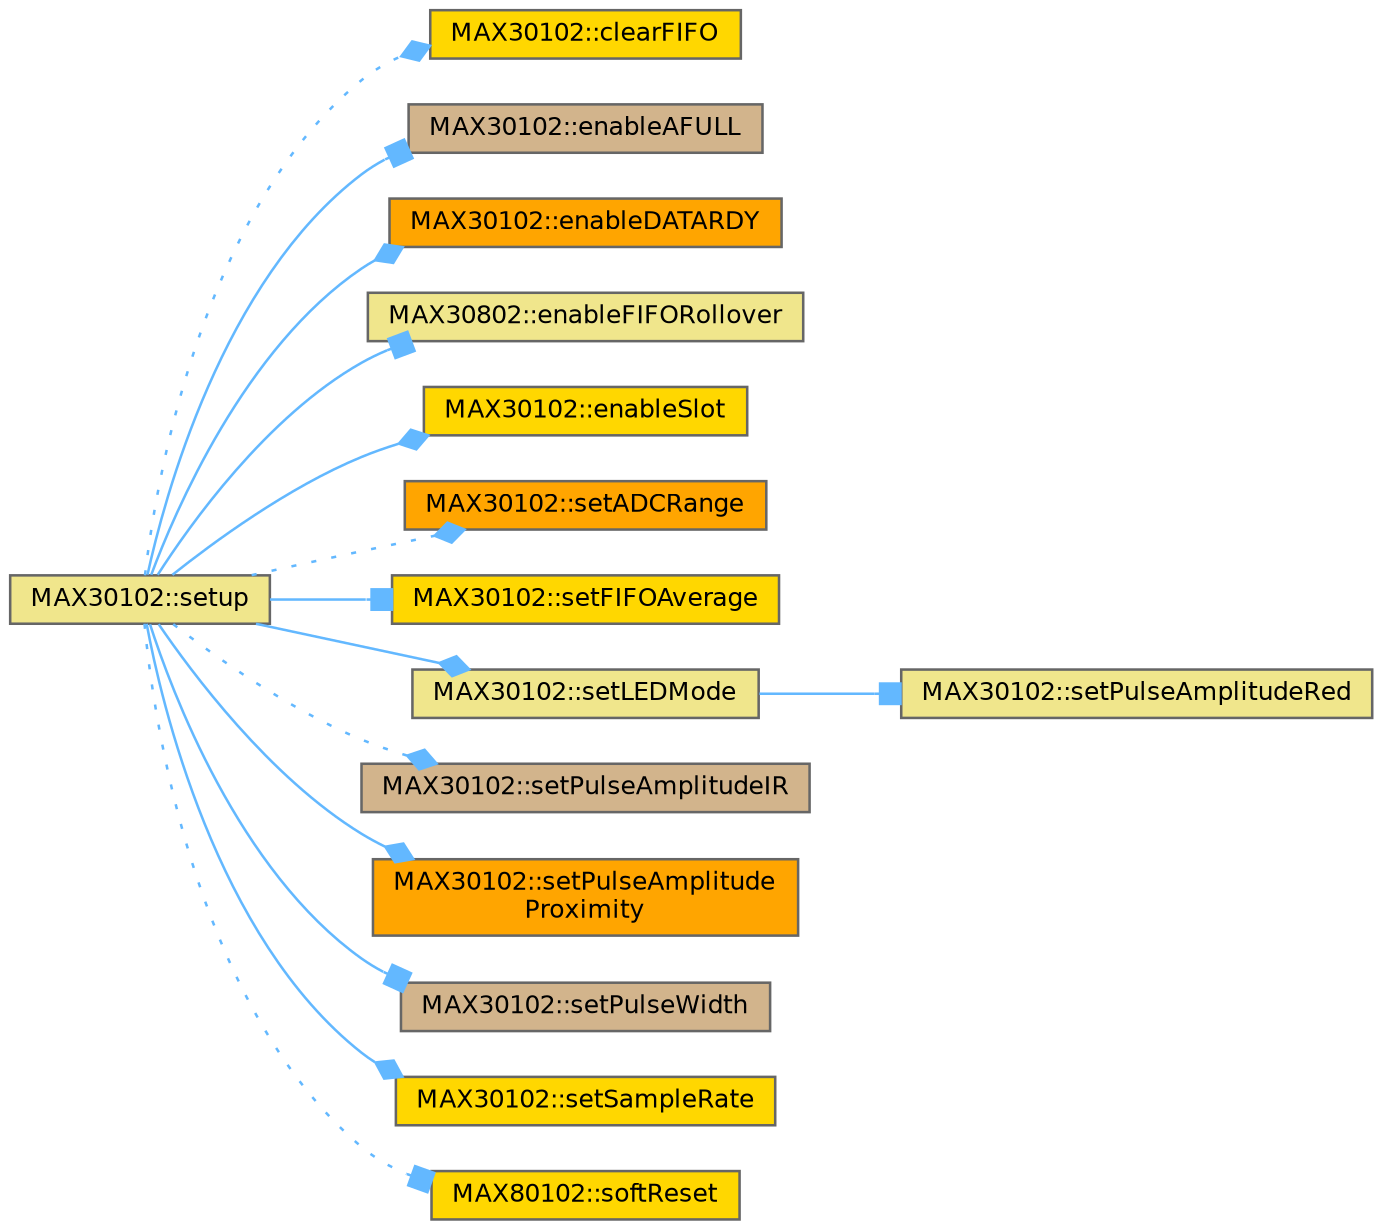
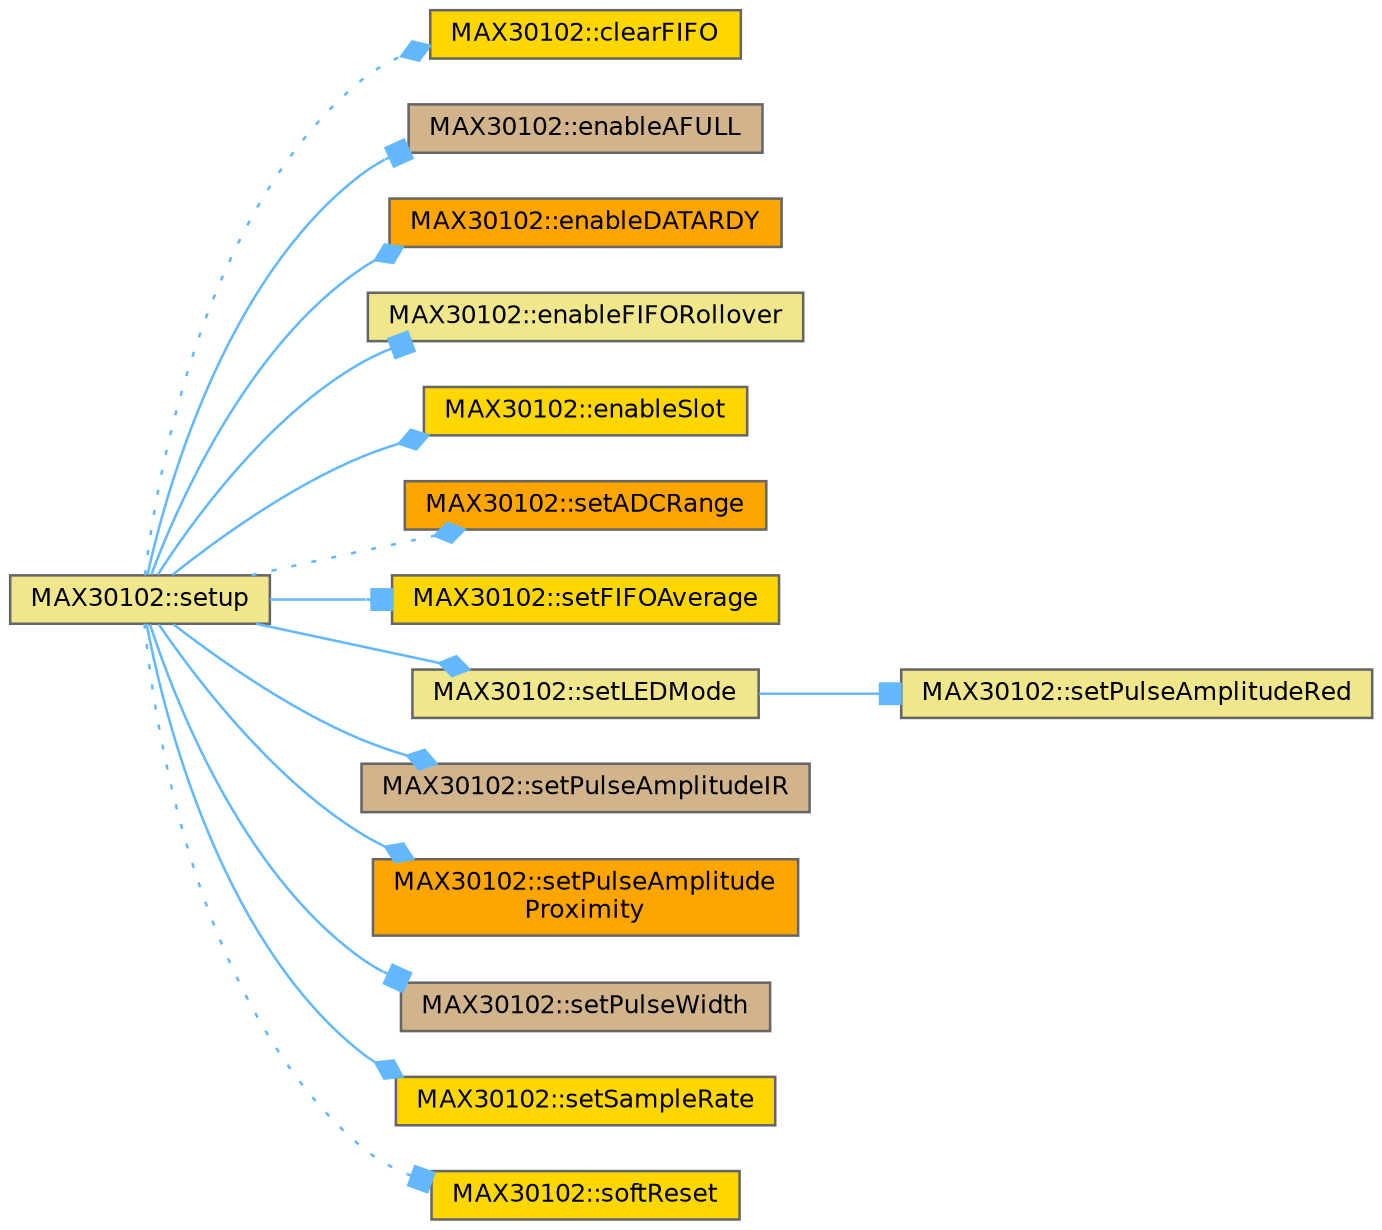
  digraph {
    rankdir=LR
    node [color=grey40 fillcolor=gold fontname=Helvetica fontsize=10 shape=box style=filled]
    edge [arrowhead=diamond color=steelblue1 fontname=Helvetica fontsize=10 labelfontname=Helvetica labelfontsize=10 style=solid]
    n1 [color=gray40 fillcolor=khaki fontcolor=black height=0.2 label="MAX30102::setup" width=0.4]
    n2 [height=0.2 label="MAX30102::clearFIFO" width=0.4]
    n3 [fillcolor=tan height=0.2 label="MAX30102::enableAFULL" width=0.4]
    n4 [fillcolor=orange height=0.2 label="MAX30102::enableDATARDY" width=0.4]
-   n5 [fillcolor=khaki height=0.2 label="MAX30802::enableFIFORollover" width=0.4]
+   n5 [fillcolor=khaki height=0.2 label="MAX30102::enableFIFORollover" width=0.4]
    n6 [height=0.2 label="MAX30102::enableSlot" width=0.4]
    n7 [fillcolor=orange height=0.2 label="MAX30102::setADCRange" width=0.4]
    n8 [height=0.2 label="MAX30102::setFIFOAverage" width=0.4]
    n9 [fillcolor=khaki height=0.2 label="MAX30102::setLEDMode" width=0.4]
    n10 [fillcolor=tan height=0.2 label="MAX30102::setPulseAmplitudeIR" width=0.4]
    n11 [fillcolor=orange height=0.2 label="MAX30102::setPulseAmplitude\lProximity" width=0.4]
    n12 [fillcolor=tan height=0.2 label="MAX30102::setPulseWidth" width=0.4]
    n13 [height=0.2 label="MAX30102::setSampleRate" width=0.4]
-   n14 [height=0.2 label="MAX80102::softReset" width=0.4]
+   n14 [height=0.2 label="MAX30102::softReset" width=0.4]
    n15 [fillcolor=khaki height=0.2 label="MAX30102::setPulseAmplitudeRed" width=0.4]
    n1 -> n2 [style=dotted]
    n1 -> n3 [arrowhead=box]
    n1 -> n4
    n1 -> n5 [arrowhead=box]
    n1 -> n6
    n1 -> n7 [style=dotted]
    n1 -> n8 [arrowhead=box]
    n1 -> n9
-   n1 -> n10 [style=dotted]
+   n1 -> n10
    n1 -> n11
    n1 -> n12 [arrowhead=box]
    n1 -> n13
    n1 -> n14 [arrowhead=box style=dotted]
    n9 -> n15 [arrowhead=box]
  }
